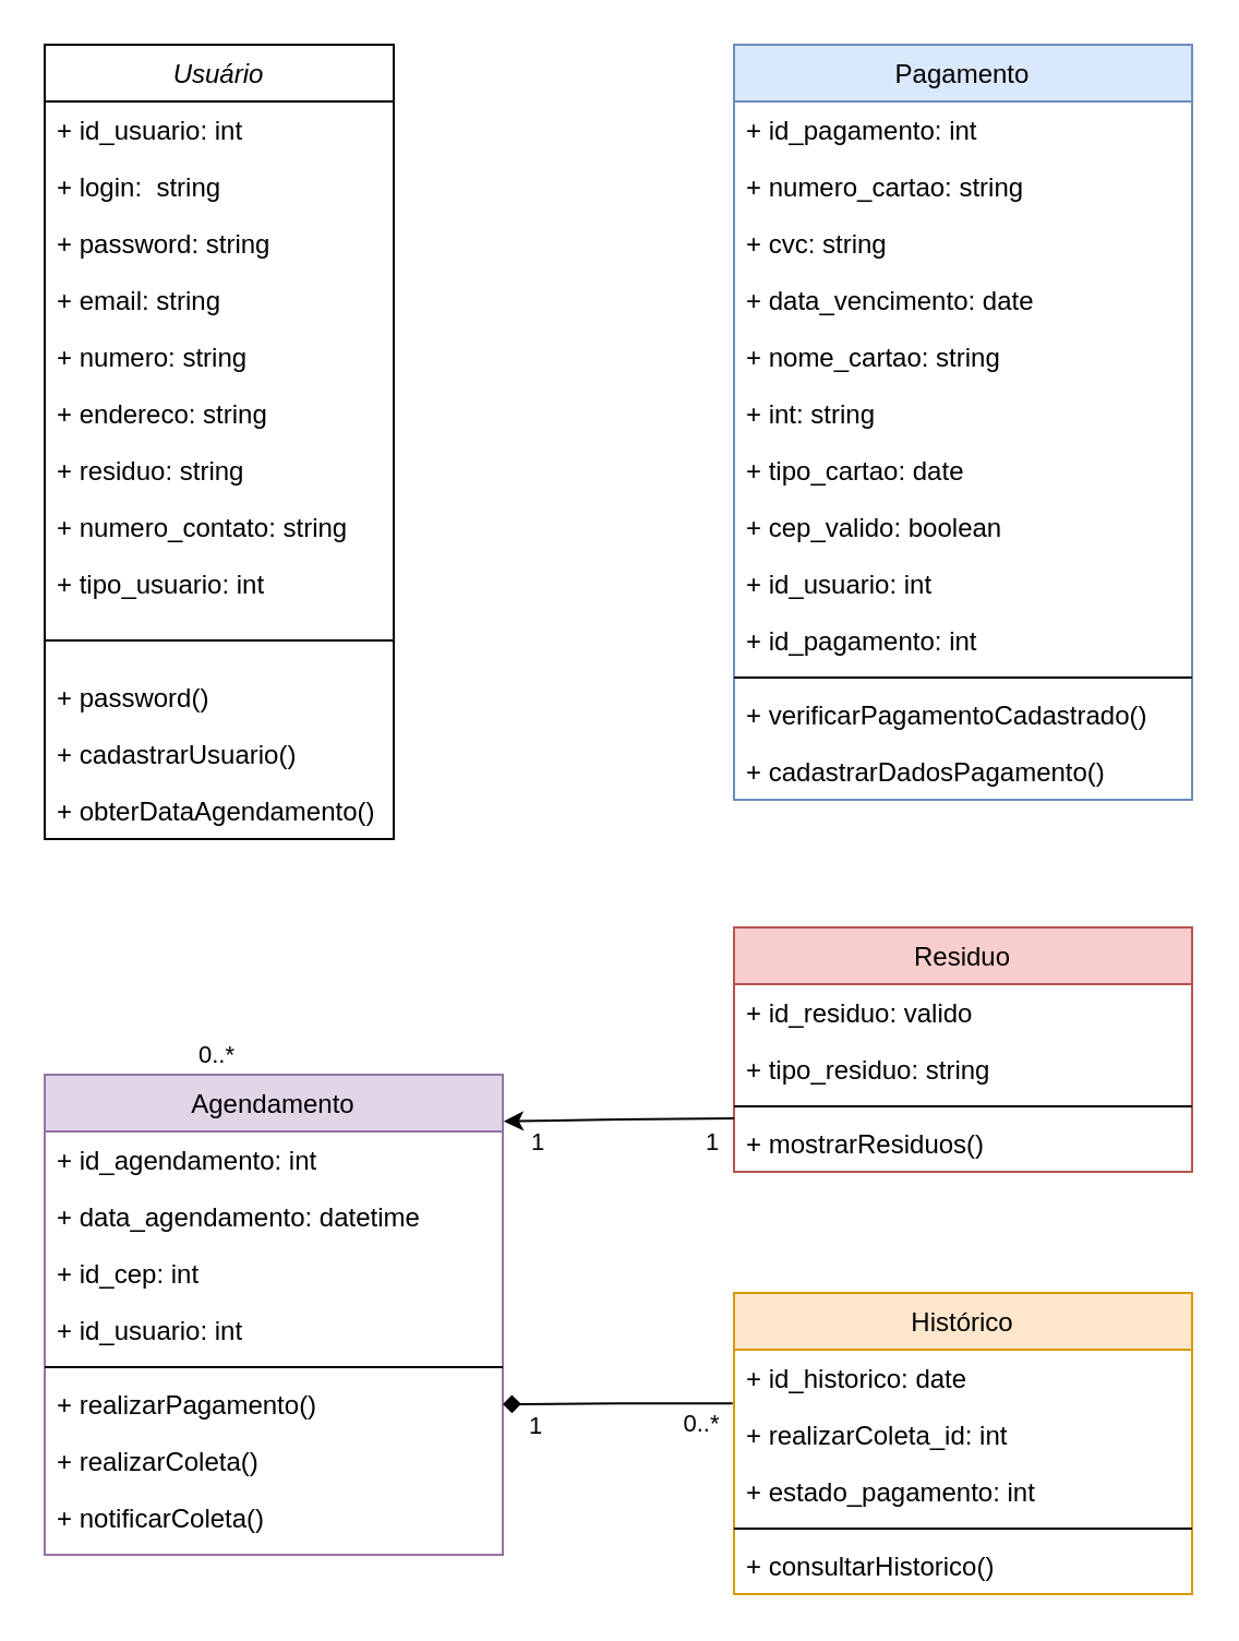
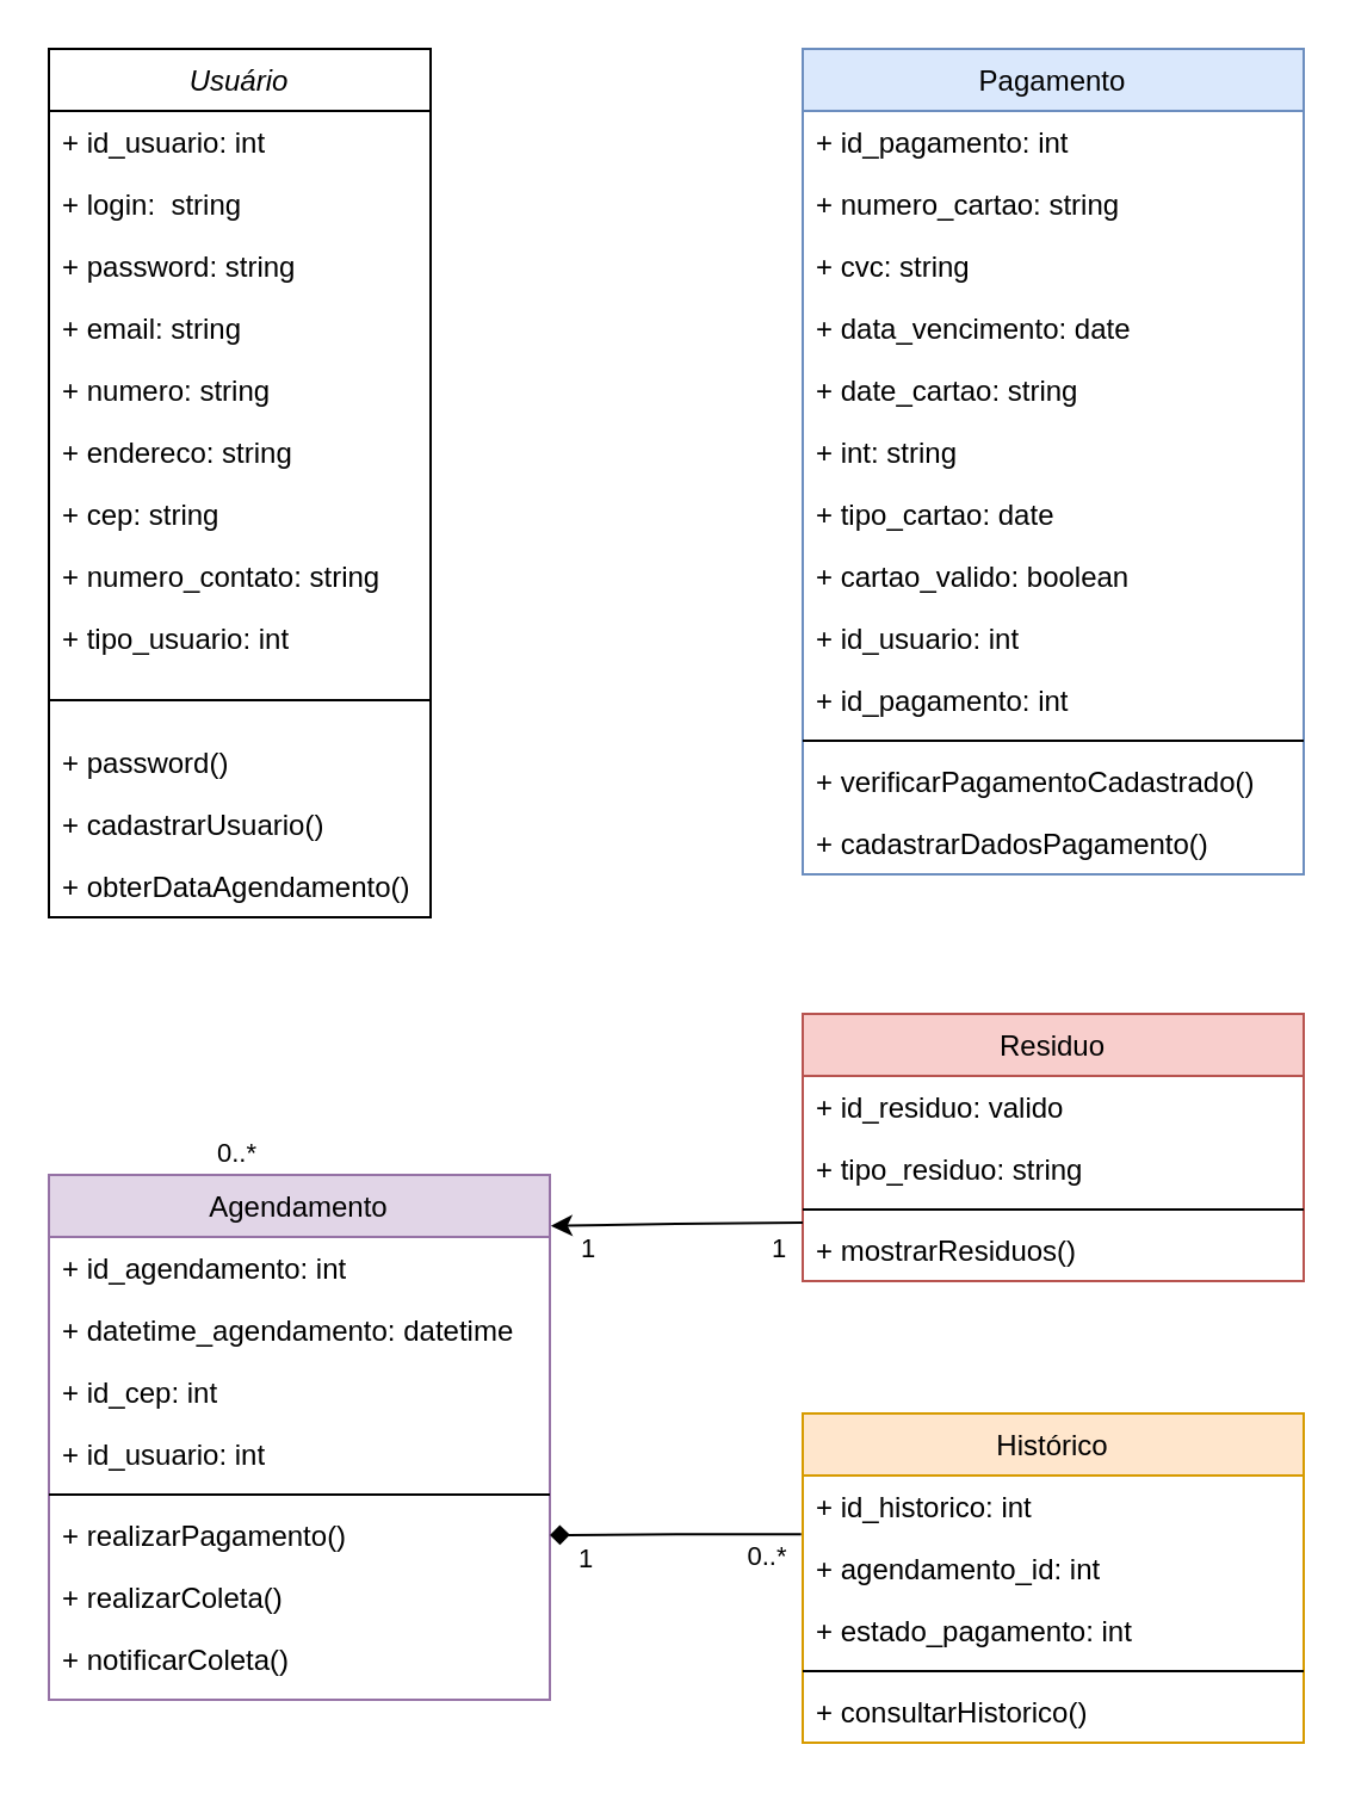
  <mxCell id="0" />
  <mxCell id="1" parent="0" />
  <mxCell id="2" value="Usuário" style="swimlane;fontStyle=2;align=center;verticalAlign=top;childLayout=stackLayout;horizontal=1;startSize=26;horizontalStack=0;resizeParent=1;resizeLast=0;collapsible=1;marginBottom=0;rounded=0;shadow=0;strokeWidth=1;" parent="1" vertex="1"><mxGeometry x="20" y="20" width="160" height="364" as="geometry"><mxRectangle x="230" y="140" width="160" height="26" as="alternateBounds" /></mxGeometry></mxCell>
  <mxCell id="3" value="+ id_usuario: int" style="text;align=left;verticalAlign=top;spacingLeft=4;spacingRight=4;overflow=hidden;rotatable=0;points=[[0,0.5],[1,0.5]];portConstraint=eastwest;" parent="2" vertex="1"><mxGeometry y="26" width="160" height="26" as="geometry" /></mxCell>
  <mxCell id="4" value="+ login:  string" style="text;align=left;verticalAlign=top;spacingLeft=4;spacingRight=4;overflow=hidden;rotatable=0;points=[[0,0.5],[1,0.5]];portConstraint=eastwest;rounded=0;shadow=0;html=0;" parent="2" vertex="1"><mxGeometry y="52" width="160" height="26" as="geometry" /></mxCell>
  <mxCell id="5" value="+ password: string" style="text;align=left;verticalAlign=top;spacingLeft=4;spacingRight=4;overflow=hidden;rotatable=0;points=[[0,0.5],[1,0.5]];portConstraint=eastwest;rounded=0;shadow=0;html=0;container=1;" parent="2" vertex="1"><mxGeometry y="78" width="160" height="26" as="geometry" /></mxCell>
  <mxCell id="6" value="+ email: string" style="text;align=left;verticalAlign=top;spacingLeft=4;spacingRight=4;overflow=hidden;rotatable=0;points=[[0,0.5],[1,0.5]];portConstraint=eastwest;rounded=0;shadow=0;html=0;" vertex="1" parent="2"><mxGeometry y="104" width="160" height="26" as="geometry" /></mxCell>
  <mxCell id="7" value="+ numero: string" style="text;align=left;verticalAlign=top;spacingLeft=4;spacingRight=4;overflow=hidden;rotatable=0;points=[[0,0.5],[1,0.5]];portConstraint=eastwest;rounded=0;shadow=0;html=0;" vertex="1" parent="2"><mxGeometry y="130" width="160" height="26" as="geometry" /></mxCell>
  <mxCell id="8" value="+ endereco: string" style="text;align=left;verticalAlign=top;spacingLeft=4;spacingRight=4;overflow=hidden;rotatable=0;points=[[0,0.5],[1,0.5]];portConstraint=eastwest;rounded=0;shadow=0;html=0;" vertex="1" parent="2"><mxGeometry y="156" width="160" height="26" as="geometry" /></mxCell>
- <mxCell id="9" value="+ residuo: string" style="text;align=left;verticalAlign=top;spacingLeft=4;spacingRight=4;overflow=hidden;rotatable=0;points=[[0,0.5],[1,0.5]];portConstraint=eastwest;rounded=0;shadow=0;html=0;" vertex="1" parent="2"><mxGeometry y="182" width="160" height="26" as="geometry" /></mxCell>
+ <mxCell id="9" value="+ cep: string" style="text;align=left;verticalAlign=top;spacingLeft=4;spacingRight=4;overflow=hidden;rotatable=0;points=[[0,0.5],[1,0.5]];portConstraint=eastwest;rounded=0;shadow=0;html=0;" vertex="1" parent="2"><mxGeometry y="182" width="160" height="26" as="geometry" /></mxCell>
  <mxCell id="10" value="+ numero_contato: string" style="text;align=left;verticalAlign=top;spacingLeft=4;spacingRight=4;overflow=hidden;rotatable=0;points=[[0,0.5],[1,0.5]];portConstraint=eastwest;rounded=0;shadow=0;html=0;" vertex="1" parent="2"><mxGeometry y="208" width="160" height="26" as="geometry" /></mxCell>
  <mxCell id="11" value="+ tipo_usuario: int" style="text;align=left;verticalAlign=top;spacingLeft=4;spacingRight=4;overflow=hidden;rotatable=0;points=[[0,0.5],[1,0.5]];portConstraint=eastwest;rounded=0;shadow=0;html=0;" vertex="1" parent="2"><mxGeometry y="234" width="160" height="26" as="geometry" /></mxCell>
  <mxCell id="12" value="" style="line;html=1;strokeWidth=1;align=left;verticalAlign=middle;spacingTop=-1;spacingLeft=3;spacingRight=3;rotatable=0;labelPosition=right;points=[];portConstraint=eastwest;" parent="2" vertex="1"><mxGeometry y="260" width="160" height="26" as="geometry" /></mxCell>
  <mxCell id="13" value="+ password()" style="text;align=left;verticalAlign=top;spacingLeft=4;spacingRight=4;overflow=hidden;rotatable=0;points=[[0,0.5],[1,0.5]];portConstraint=eastwest;" parent="2" vertex="1"><mxGeometry y="286" width="160" height="26" as="geometry" /></mxCell>
  <mxCell id="14" value="+ cadastrarUsuario()" style="text;align=left;verticalAlign=top;spacingLeft=4;spacingRight=4;overflow=hidden;rotatable=0;points=[[0,0.5],[1,0.5]];portConstraint=eastwest;" vertex="1" parent="2"><mxGeometry y="312" width="160" height="26" as="geometry" /></mxCell>
  <mxCell id="15" value="+ obterDataAgendamento()" style="text;align=left;verticalAlign=top;spacingLeft=4;spacingRight=4;overflow=hidden;rotatable=0;points=[[0,0.5],[1,0.5]];portConstraint=eastwest;" vertex="1" parent="2"><mxGeometry y="338" width="160" height="26" as="geometry" /></mxCell>
  <mxCell id="16" value="Pagamento" style="swimlane;fontStyle=0;align=center;verticalAlign=top;childLayout=stackLayout;horizontal=1;startSize=26;horizontalStack=0;resizeParent=1;resizeLast=0;collapsible=1;marginBottom=0;rounded=0;shadow=0;strokeWidth=1;fillColor=#dae8fc;strokeColor=#6c8ebf;" parent="1" vertex="1"><mxGeometry x="336" y="20" width="210" height="346" as="geometry"><mxRectangle x="550" y="140" width="160" height="26" as="alternateBounds" /></mxGeometry></mxCell>
  <mxCell id="17" value="+ id_pagamento: int" style="text;align=left;verticalAlign=top;spacingLeft=4;spacingRight=4;overflow=hidden;rotatable=0;points=[[0,0.5],[1,0.5]];portConstraint=eastwest;" parent="16" vertex="1"><mxGeometry y="26" width="210" height="26" as="geometry" /></mxCell>
  <mxCell id="18" value="+ numero_cartao: string" style="text;align=left;verticalAlign=top;spacingLeft=4;spacingRight=4;overflow=hidden;rotatable=0;points=[[0,0.5],[1,0.5]];portConstraint=eastwest;" vertex="1" parent="16"><mxGeometry y="52" width="210" height="26" as="geometry" /></mxCell>
  <mxCell id="19" value="+ cvc: string" style="text;align=left;verticalAlign=top;spacingLeft=4;spacingRight=4;overflow=hidden;rotatable=0;points=[[0,0.5],[1,0.5]];portConstraint=eastwest;" vertex="1" parent="16"><mxGeometry y="78" width="210" height="26" as="geometry" /></mxCell>
  <mxCell id="20" value="+ data_vencimento: date" style="text;align=left;verticalAlign=top;spacingLeft=4;spacingRight=4;overflow=hidden;rotatable=0;points=[[0,0.5],[1,0.5]];portConstraint=eastwest;" vertex="1" parent="16"><mxGeometry y="104" width="210" height="26" as="geometry" /></mxCell>
- <mxCell id="21" value="+ nome_cartao: string" style="text;align=left;verticalAlign=top;spacingLeft=4;spacingRight=4;overflow=hidden;rotatable=0;points=[[0,0.5],[1,0.5]];portConstraint=eastwest;" vertex="1" parent="16"><mxGeometry y="130" width="210" height="26" as="geometry" /></mxCell>
+ <mxCell id="21" value="+ date_cartao: string" style="text;align=left;verticalAlign=top;spacingLeft=4;spacingRight=4;overflow=hidden;rotatable=0;points=[[0,0.5],[1,0.5]];portConstraint=eastwest;" vertex="1" parent="16"><mxGeometry y="130" width="210" height="26" as="geometry" /></mxCell>
  <mxCell id="22" value="+ int: string" style="text;align=left;verticalAlign=top;spacingLeft=4;spacingRight=4;overflow=hidden;rotatable=0;points=[[0,0.5],[1,0.5]];portConstraint=eastwest;" vertex="1" parent="16"><mxGeometry y="156" width="210" height="26" as="geometry" /></mxCell>
  <mxCell id="23" value="+ tipo_cartao: date" style="text;align=left;verticalAlign=top;spacingLeft=4;spacingRight=4;overflow=hidden;rotatable=0;points=[[0,0.5],[1,0.5]];portConstraint=eastwest;" vertex="1" parent="16"><mxGeometry y="182" width="210" height="26" as="geometry" /></mxCell>
- <mxCell id="24" value="+ cep_valido: boolean" style="text;align=left;verticalAlign=top;spacingLeft=4;spacingRight=4;overflow=hidden;rotatable=0;points=[[0,0.5],[1,0.5]];portConstraint=eastwest;" vertex="1" parent="16"><mxGeometry y="208" width="210" height="26" as="geometry" /></mxCell>
+ <mxCell id="24" value="+ cartao_valido: boolean" style="text;align=left;verticalAlign=top;spacingLeft=4;spacingRight=4;overflow=hidden;rotatable=0;points=[[0,0.5],[1,0.5]];portConstraint=eastwest;" vertex="1" parent="16"><mxGeometry y="208" width="210" height="26" as="geometry" /></mxCell>
  <mxCell id="25" value="+ id_usuario: int" style="text;align=left;verticalAlign=top;spacingLeft=4;spacingRight=4;overflow=hidden;rotatable=0;points=[[0,0.5],[1,0.5]];portConstraint=eastwest;" vertex="1" parent="16"><mxGeometry y="234" width="210" height="26" as="geometry" /></mxCell>
  <mxCell id="26" value="+ id_pagamento: int" style="text;align=left;verticalAlign=top;spacingLeft=4;spacingRight=4;overflow=hidden;rotatable=0;points=[[0,0.5],[1,0.5]];portConstraint=eastwest;" vertex="1" parent="16"><mxGeometry y="260" width="210" height="26" as="geometry" /></mxCell>
  <mxCell id="27" value="" style="line;html=1;strokeWidth=1;align=left;verticalAlign=middle;spacingTop=-1;spacingLeft=3;spacingRight=3;rotatable=0;labelPosition=right;points=[];portConstraint=eastwest;" parent="16" vertex="1"><mxGeometry y="286" width="210" height="8" as="geometry" /></mxCell>
  <mxCell id="28" value="+ verificarPagamentoCadastrado()" style="text;align=left;verticalAlign=top;spacingLeft=4;spacingRight=4;overflow=hidden;rotatable=0;points=[[0,0.5],[1,0.5]];portConstraint=eastwest;" parent="16" vertex="1"><mxGeometry y="294" width="210" height="26" as="geometry" /></mxCell>
  <mxCell id="29" value="+ cadastrarDadosPagamento()" style="text;align=left;verticalAlign=top;spacingLeft=4;spacingRight=4;overflow=hidden;rotatable=0;points=[[0,0.5],[1,0.5]];portConstraint=eastwest;" vertex="1" parent="16"><mxGeometry y="320" width="210" height="26" as="geometry" /></mxCell>
  <mxCell id="30" value="Agendamento" style="swimlane;fontStyle=0;align=center;verticalAlign=top;childLayout=stackLayout;horizontal=1;startSize=26;horizontalStack=0;resizeParent=1;resizeLast=0;collapsible=1;marginBottom=0;rounded=0;shadow=0;strokeWidth=1;fillColor=#e1d5e7;strokeColor=#9673a6;" vertex="1" parent="1"><mxGeometry x="20" y="492" width="210" height="220" as="geometry"><mxRectangle x="550" y="140" width="160" height="26" as="alternateBounds" /></mxGeometry></mxCell>
  <mxCell id="31" value="+ id_agendamento: int" style="text;align=left;verticalAlign=top;spacingLeft=4;spacingRight=4;overflow=hidden;rotatable=0;points=[[0,0.5],[1,0.5]];portConstraint=eastwest;" vertex="1" parent="30"><mxGeometry y="26" width="210" height="26" as="geometry" /></mxCell>
- <mxCell id="32" value="+ data_agendamento: datetime" style="text;align=left;verticalAlign=top;spacingLeft=4;spacingRight=4;overflow=hidden;rotatable=0;points=[[0,0.5],[1,0.5]];portConstraint=eastwest;" vertex="1" parent="30"><mxGeometry y="52" width="210" height="26" as="geometry" /></mxCell>
+ <mxCell id="32" value="+ datetime_agendamento: datetime" style="text;align=left;verticalAlign=top;spacingLeft=4;spacingRight=4;overflow=hidden;rotatable=0;points=[[0,0.5],[1,0.5]];portConstraint=eastwest;" vertex="1" parent="30"><mxGeometry y="52" width="210" height="26" as="geometry" /></mxCell>
  <mxCell id="33" value="+ id_cep: int" style="text;align=left;verticalAlign=top;spacingLeft=4;spacingRight=4;overflow=hidden;rotatable=0;points=[[0,0.5],[1,0.5]];portConstraint=eastwest;" vertex="1" parent="30"><mxGeometry y="78" width="210" height="26" as="geometry" /></mxCell>
  <mxCell id="34" value="+ id_usuario: int" style="text;align=left;verticalAlign=top;spacingLeft=4;spacingRight=4;overflow=hidden;rotatable=0;points=[[0,0.5],[1,0.5]];portConstraint=eastwest;" vertex="1" parent="30"><mxGeometry y="104" width="210" height="26" as="geometry" /></mxCell>
  <mxCell id="35" value="" style="line;html=1;strokeWidth=1;align=left;verticalAlign=middle;spacingTop=-1;spacingLeft=3;spacingRight=3;rotatable=0;labelPosition=right;points=[];portConstraint=eastwest;" vertex="1" parent="30"><mxGeometry y="130" width="210" height="8" as="geometry" /></mxCell>
  <mxCell id="36" value="+ realizarPagamento()" style="text;align=left;verticalAlign=top;spacingLeft=4;spacingRight=4;overflow=hidden;rotatable=0;points=[[0,0.5],[1,0.5]];portConstraint=eastwest;" vertex="1" parent="30"><mxGeometry y="138" width="210" height="26" as="geometry" /></mxCell>
  <mxCell id="37" value="+ realizarColeta()" style="text;align=left;verticalAlign=top;spacingLeft=4;spacingRight=4;overflow=hidden;rotatable=0;points=[[0,0.5],[1,0.5]];portConstraint=eastwest;" vertex="1" parent="30"><mxGeometry y="164" width="210" height="26" as="geometry" /></mxCell>
  <mxCell id="38" value="+ notificarColeta()" style="text;align=left;verticalAlign=top;spacingLeft=4;spacingRight=4;overflow=hidden;rotatable=0;points=[[0,0.5],[1,0.5]];portConstraint=eastwest;" vertex="1" parent="30"><mxGeometry y="190" width="210" height="26" as="geometry" /></mxCell>
  <mxCell id="39" value="Residuo" style="swimlane;fontStyle=0;align=center;verticalAlign=top;childLayout=stackLayout;horizontal=1;startSize=26;horizontalStack=0;resizeParent=1;resizeLast=0;collapsible=1;marginBottom=0;rounded=0;shadow=0;strokeWidth=1;fillColor=#f8cecc;strokeColor=#b85450;" vertex="1" parent="1"><mxGeometry x="336" y="424.5" width="210" height="112" as="geometry"><mxRectangle x="550" y="140" width="160" height="26" as="alternateBounds" /></mxGeometry></mxCell>
  <mxCell id="40" value="+ id_residuo: valido" style="text;align=left;verticalAlign=top;spacingLeft=4;spacingRight=4;overflow=hidden;rotatable=0;points=[[0,0.5],[1,0.5]];portConstraint=eastwest;" vertex="1" parent="39"><mxGeometry y="26" width="210" height="26" as="geometry" /></mxCell>
  <mxCell id="41" value="+ tipo_residuo: string" style="text;align=left;verticalAlign=top;spacingLeft=4;spacingRight=4;overflow=hidden;rotatable=0;points=[[0,0.5],[1,0.5]];portConstraint=eastwest;" vertex="1" parent="39"><mxGeometry y="52" width="210" height="26" as="geometry" /></mxCell>
  <mxCell id="42" value="" style="line;html=1;strokeWidth=1;align=left;verticalAlign=middle;spacingTop=-1;spacingLeft=3;spacingRight=3;rotatable=0;labelPosition=right;points=[];portConstraint=eastwest;" vertex="1" parent="39"><mxGeometry y="78" width="210" height="8" as="geometry" /></mxCell>
  <mxCell id="43" value="+ mostrarResiduos()" style="text;align=left;verticalAlign=top;spacingLeft=4;spacingRight=4;overflow=hidden;rotatable=0;points=[[0,0.5],[1,0.5]];portConstraint=eastwest;" vertex="1" parent="39"><mxGeometry y="86" width="210" height="26" as="geometry" /></mxCell>
  <mxCell id="44" style="edgeStyle=orthogonalEdgeStyle;rounded=0;orthogonalLoop=1;jettySize=auto;html=1;entryX=1;entryY=0.5;entryDx=0;entryDy=0;exitX=-0.003;exitY=-0.052;exitDx=0;exitDy=0;exitPerimeter=0;endArrow=diamond;" edge="1" parent="1" source="49" target="36"><mxGeometry relative="1" as="geometry" /></mxCell>
  <mxCell id="45" value="1" style="edgeLabel;html=1;align=center;verticalAlign=middle;resizable=0;points=[];" vertex="1" connectable="0" parent="44"><mxGeometry x="0.712" relative="1" as="geometry"><mxPoint y="9" as="offset" /></mxGeometry></mxCell>
  <mxCell id="46" value="0..*" style="edgeLabel;html=1;align=center;verticalAlign=middle;resizable=0;points=[];" vertex="1" connectable="0" parent="44"><mxGeometry x="-0.715" relative="1" as="geometry"><mxPoint y="9" as="offset" /></mxGeometry></mxCell>
  <mxCell id="47" value="Histórico" style="swimlane;fontStyle=0;align=center;verticalAlign=top;childLayout=stackLayout;horizontal=1;startSize=26;horizontalStack=0;resizeParent=1;resizeLast=0;collapsible=1;marginBottom=0;rounded=0;shadow=0;strokeWidth=1;fillColor=#ffe6cc;strokeColor=#d79b00;" vertex="1" parent="1"><mxGeometry x="336" y="592" width="210" height="138" as="geometry"><mxRectangle x="550" y="140" width="160" height="26" as="alternateBounds" /></mxGeometry></mxCell>
- <mxCell id="48" value="+ id_historico: date" style="text;align=left;verticalAlign=top;spacingLeft=4;spacingRight=4;overflow=hidden;rotatable=0;points=[[0,0.5],[1,0.5]];portConstraint=eastwest;" vertex="1" parent="47"><mxGeometry y="26" width="210" height="26" as="geometry" /></mxCell>
- <mxCell id="49" value="+ realizarColeta_id: int" style="text;align=left;verticalAlign=top;spacingLeft=4;spacingRight=4;overflow=hidden;rotatable=0;points=[[0,0.5],[1,0.5]];portConstraint=eastwest;" vertex="1" parent="47"><mxGeometry y="52" width="210" height="26" as="geometry" /></mxCell>
+ <mxCell id="48" value="+ id_historico: int" style="text;align=left;verticalAlign=top;spacingLeft=4;spacingRight=4;overflow=hidden;rotatable=0;points=[[0,0.5],[1,0.5]];portConstraint=eastwest;" vertex="1" parent="47"><mxGeometry y="26" width="210" height="26" as="geometry" /></mxCell>
+ <mxCell id="49" value="+ agendamento_id: int" style="text;align=left;verticalAlign=top;spacingLeft=4;spacingRight=4;overflow=hidden;rotatable=0;points=[[0,0.5],[1,0.5]];portConstraint=eastwest;" vertex="1" parent="47"><mxGeometry y="52" width="210" height="26" as="geometry" /></mxCell>
  <mxCell id="50" value="+ estado_pagamento: int" style="text;align=left;verticalAlign=top;spacingLeft=4;spacingRight=4;overflow=hidden;rotatable=0;points=[[0,0.5],[1,0.5]];portConstraint=eastwest;" vertex="1" parent="47"><mxGeometry y="78" width="210" height="26" as="geometry" /></mxCell>
  <mxCell id="51" value="" style="line;html=1;strokeWidth=1;align=left;verticalAlign=middle;spacingTop=-1;spacingLeft=3;spacingRight=3;rotatable=0;labelPosition=right;points=[];portConstraint=eastwest;" vertex="1" parent="47"><mxGeometry y="104" width="210" height="8" as="geometry" /></mxCell>
  <mxCell id="52" value="+ consultarHistorico()" style="text;align=left;verticalAlign=top;spacingLeft=4;spacingRight=4;overflow=hidden;rotatable=0;points=[[0,0.5],[1,0.5]];portConstraint=eastwest;" vertex="1" parent="47"><mxGeometry y="112" width="210" height="26" as="geometry" /></mxCell>
  <mxCell id="53" value="0..*" style="edgeLabel;resizable=0;html=1;align=left;verticalAlign=bottom;" connectable="0" vertex="1" parent="1"><mxGeometry x="100" y="412" as="geometry"><mxPoint x="-11" y="79" as="offset" /></mxGeometry></mxCell>
  <mxCell id="54" style="edgeStyle=orthogonalEdgeStyle;rounded=0;orthogonalLoop=1;jettySize=auto;html=1;snapToPoint=0;entryX=1.002;entryY=0.097;entryDx=0;entryDy=0;entryPerimeter=0;" edge="1" parent="1" target="30"><mxGeometry relative="1" as="geometry"><mxPoint x="336" y="512" as="sourcePoint" /><mxPoint x="236" y="532" as="targetPoint" /></mxGeometry></mxCell>
  <mxCell id="55" value="1" style="edgeLabel;html=1;align=center;verticalAlign=middle;resizable=0;points=[];" vertex="1" connectable="0" parent="54"><mxGeometry x="-0.892" y="-1" relative="1" as="geometry"><mxPoint x="-4" y="11" as="offset" /></mxGeometry></mxCell>
  <mxCell id="56" value="1" style="edgeLabel;html=1;align=center;verticalAlign=middle;resizable=0;points=[];" vertex="1" connectable="0" parent="54"><mxGeometry x="0.786" relative="1" as="geometry"><mxPoint x="4" y="9" as="offset" /></mxGeometry></mxCell>
